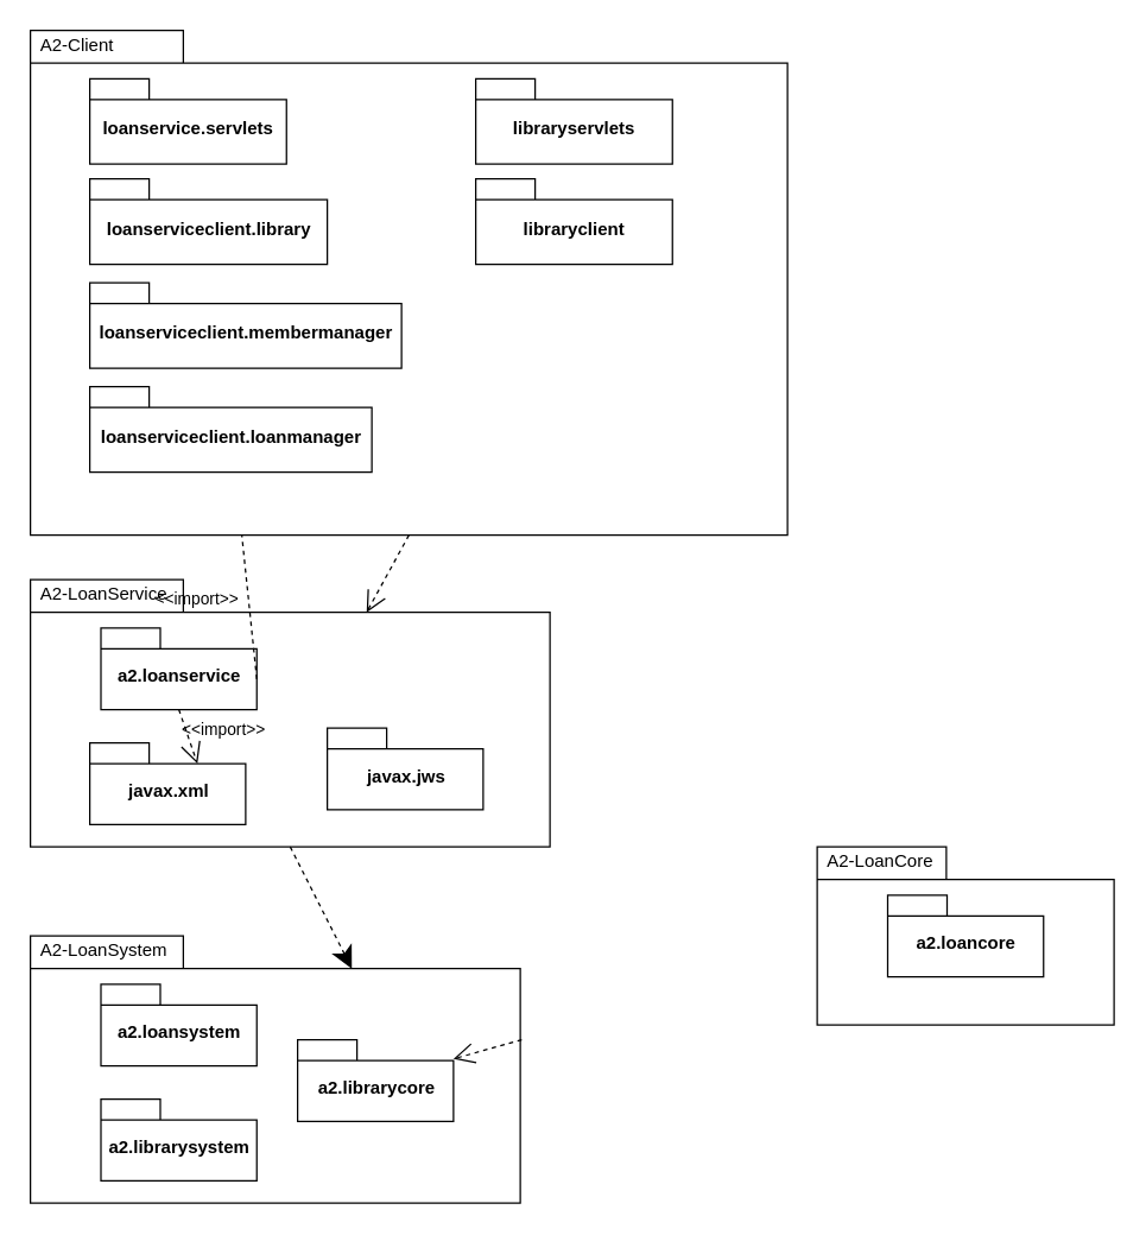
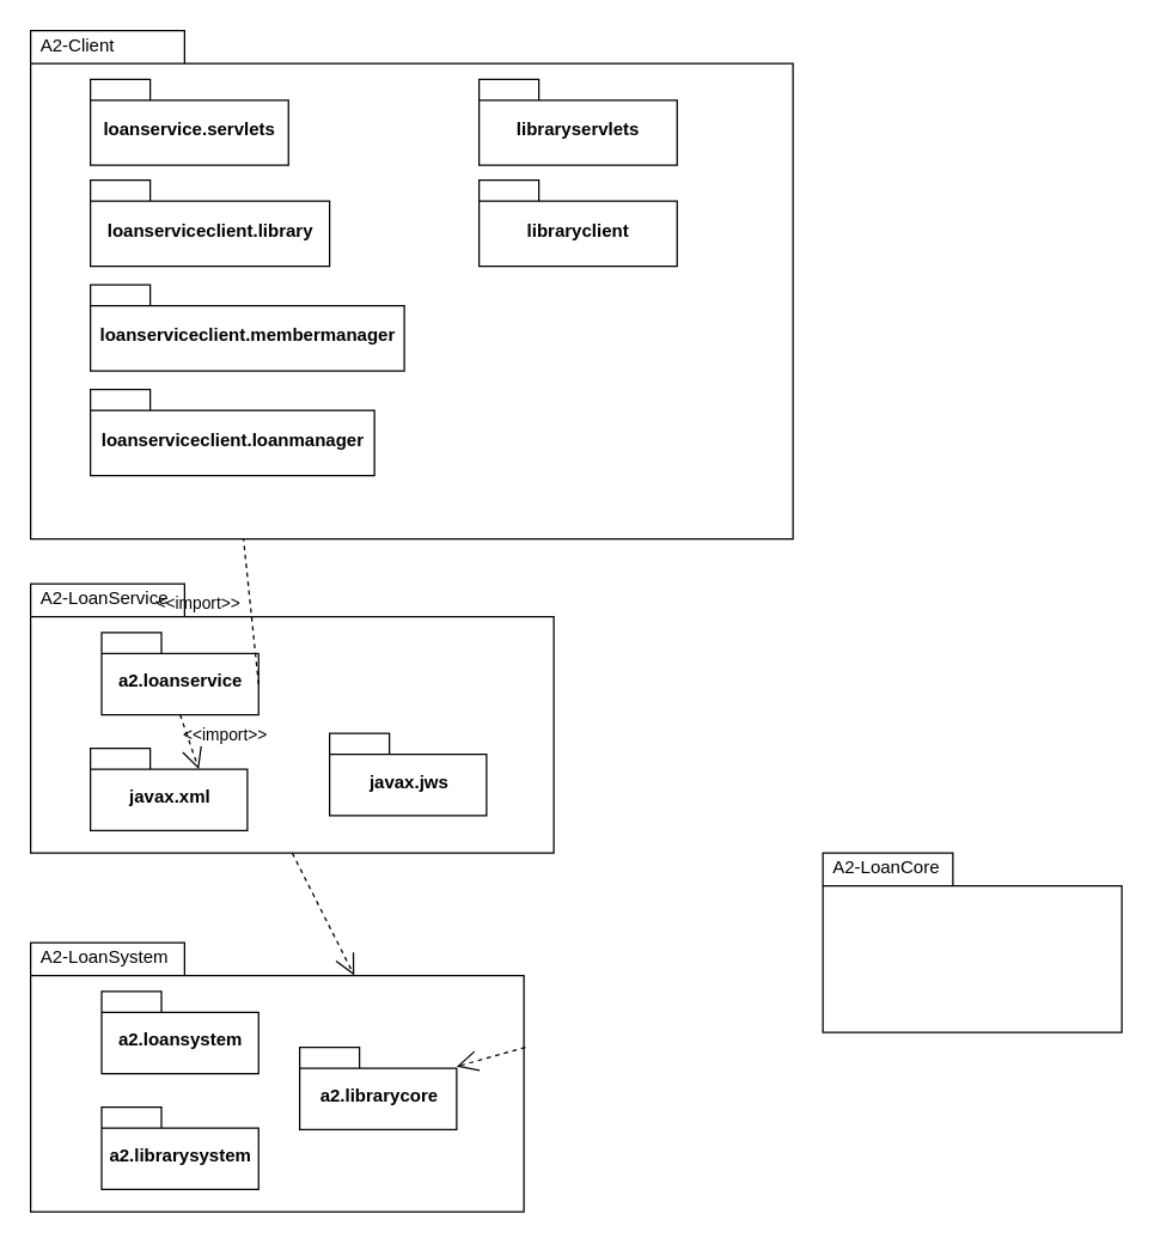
  <mxCell id="0" />
  <mxCell id="1" parent="0" />
  <mxCell id="2" value="A2-LoanCore" style="shape=folder;xSize=90;align=left;spacingLeft=10;align=left;verticalAlign=top;spacingLeft=5;spacingTop=-4;tabWidth=87;tabHeight=22;tabPosition=left;html=1;strokeWidth=1;recursiveResize=0;" vertex="1" parent="1"><mxGeometry x="550" y="570" width="200" height="120" as="geometry" /></mxCell>
- <mxCell id="3" value="a2.loancore" style="shape=folder;fontStyle=1;spacingTop=10;tabWidth=40;tabHeight=14;tabPosition=left;html=1;" vertex="1" parent="2"><mxGeometry x="47.5" y="32.5" width="105" height="55" as="geometry" /></mxCell>
  <mxCell id="4" value="A2-LoanSystem" style="shape=folder;xSize=90;align=left;spacingLeft=10;align=left;verticalAlign=top;spacingLeft=5;spacingTop=-4;tabWidth=103;tabHeight=22;tabPosition=left;html=1;strokeWidth=1;recursiveResize=0;" vertex="1" parent="1"><mxGeometry x="20" y="630" width="330" height="180" as="geometry" /></mxCell>
  <mxCell id="5" value="&amp;lt;&amp;lt;import&amp;gt;&amp;gt;" style="strokeColor=inherit;fillColor=inherit;gradientColor=inherit;edgeStyle=none;endArrow=open;dashed=1;verticalAlign=top;labelBackgroundColor=none;endSize=12;html=1;" edge="1" parent="4"><mxGeometry relative="1" as="geometry"><mxPoint x="100" y="-50" as="sourcePoint" /></mxGeometry></mxCell>
  <mxCell id="6" value="a2.loansystem" style="shape=folder;fontStyle=1;spacingTop=10;tabWidth=40;tabHeight=14;tabPosition=left;html=1;" vertex="1" parent="4"><mxGeometry x="47.5" y="32.5" width="105" height="55" as="geometry" /></mxCell>
  <mxCell id="7" value="a2.librarysystem" style="shape=folder;fontStyle=1;spacingTop=10;tabWidth=40;tabHeight=14;tabPosition=left;html=1;" vertex="1" parent="4"><mxGeometry x="47.5" y="110" width="105" height="55" as="geometry" /></mxCell>
  <mxCell id="8" value="a2.librarycore" style="shape=folder;fontStyle=1;spacingTop=10;tabWidth=40;tabHeight=14;tabPosition=left;html=1;" vertex="1" parent="4"><mxGeometry x="180" y="70" width="105" height="55" as="geometry" /></mxCell>
  <mxCell id="9" value="A2-LoanService" style="shape=folder;xSize=90;align=left;spacingLeft=10;align=left;verticalAlign=top;spacingLeft=5;spacingTop=-4;tabWidth=103;tabHeight=22;tabPosition=left;html=1;strokeWidth=1;recursiveResize=0;" vertex="1" parent="1"><mxGeometry x="20" y="390" width="350" height="180" as="geometry" /></mxCell>
  <mxCell id="10" value="&amp;lt;&amp;lt;import&amp;gt;&amp;gt;" style="strokeColor=inherit;fillColor=inherit;gradientColor=inherit;edgeStyle=none;endArrow=open;dashed=1;verticalAlign=top;labelBackgroundColor=none;endSize=12;html=1;" edge="1" parent="9"><mxGeometry relative="1" as="geometry"><mxPoint x="100" y="-50" as="sourcePoint" /></mxGeometry></mxCell>
  <mxCell id="11" value="a2.loanservice" style="shape=folder;fontStyle=1;spacingTop=10;tabWidth=40;tabHeight=14;tabPosition=left;html=1;" vertex="1" parent="9"><mxGeometry x="47.5" y="32.5" width="105" height="55" as="geometry" /></mxCell>
  <mxCell id="12" value="javax.xml" style="shape=folder;fontStyle=1;spacingTop=10;tabWidth=40;tabHeight=14;tabPosition=left;html=1;" vertex="1" parent="9"><mxGeometry x="40" y="110" width="105" height="55" as="geometry" /></mxCell>
  <mxCell id="13" value="javax.jws" style="shape=folder;fontStyle=1;spacingTop=10;tabWidth=40;tabHeight=14;tabPosition=left;html=1;" vertex="1" parent="9"><mxGeometry x="200" y="100" width="105" height="55" as="geometry" /></mxCell>
  <mxCell id="14" value="&amp;lt;&amp;lt;import&amp;gt;&amp;gt;" style="strokeColor=inherit;fillColor=inherit;gradientColor=inherit;edgeStyle=none;endArrow=open;dashed=1;verticalAlign=top;labelBackgroundColor=none;endSize=12;html=1;exitX=0;exitY=0;exitDx=105;exitDy=34.5;exitPerimeter=0;" edge="1" parent="9" source="11" target="20"><mxGeometry x="0.011" y="33" relative="1" as="geometry"><mxPoint x="250" y="87.5" as="sourcePoint" /><mxPoint x="257.826" y="-2.5" as="targetPoint" /><mxPoint as="offset" /></mxGeometry></mxCell>
  <mxCell id="15" value="&amp;lt;&amp;lt;import&amp;gt;&amp;gt;" style="strokeColor=inherit;fillColor=inherit;gradientColor=inherit;edgeStyle=none;endArrow=open;dashed=1;verticalAlign=top;labelBackgroundColor=none;endSize=12;html=1;exitX=0.5;exitY=1;exitDx=0;exitDy=0;exitPerimeter=0;entryX=0;entryY=0;entryDx=72.5;entryDy=14;entryPerimeter=0;" edge="1" parent="9" source="11" target="12"><mxGeometry x="-0.496" y="28" relative="1" as="geometry"><mxPoint x="162.5" y="77" as="sourcePoint" /><mxPoint x="210" y="124" as="targetPoint" /><mxPoint as="offset" /></mxGeometry></mxCell>
  <mxCell id="16" value="A2-Client" style="shape=folder;xSize=90;align=left;spacingLeft=10;align=left;verticalAlign=top;spacingLeft=5;spacingTop=-4;tabWidth=103;tabHeight=22;tabPosition=left;html=1;strokeWidth=1;recursiveResize=0;" vertex="1" parent="1"><mxGeometry x="20" y="20" width="510" height="340" as="geometry" /></mxCell>
  <mxCell id="17" value="&amp;lt;&amp;lt;import&amp;gt;&amp;gt;" style="strokeColor=inherit;fillColor=inherit;gradientColor=inherit;edgeStyle=none;endArrow=open;dashed=1;verticalAlign=top;labelBackgroundColor=none;endSize=12;html=1;" edge="1" parent="16"><mxGeometry relative="1" as="geometry"><mxPoint x="100" y="-50" as="sourcePoint" /></mxGeometry></mxCell>
  <mxCell id="18" value="loanservice.servlets" style="shape=folder;fontStyle=1;spacingTop=10;tabWidth=40;tabHeight=14;tabPosition=left;html=1;" vertex="1" parent="16"><mxGeometry x="40" y="32.5" width="132.5" height="57.5" as="geometry" /></mxCell>
  <mxCell id="19" value="loanserviceclient.library" style="shape=folder;fontStyle=1;spacingTop=10;tabWidth=40;tabHeight=14;tabPosition=left;html=1;" vertex="1" parent="16"><mxGeometry x="40" y="100" width="160" height="57.5" as="geometry" /></mxCell>
  <mxCell id="20" value="loanserviceclient.loanmanager" style="shape=folder;fontStyle=1;spacingTop=10;tabWidth=40;tabHeight=14;tabPosition=left;html=1;" vertex="1" parent="16"><mxGeometry x="40" y="240" width="190" height="57.5" as="geometry" /></mxCell>
  <mxCell id="21" value="loanserviceclient.membermanager" style="shape=folder;fontStyle=1;spacingTop=10;tabWidth=40;tabHeight=14;tabPosition=left;html=1;" vertex="1" parent="16"><mxGeometry x="40" y="170" width="210" height="57.5" as="geometry" /></mxCell>
  <mxCell id="22" value="libraryclient" style="shape=folder;fontStyle=1;spacingTop=10;tabWidth=40;tabHeight=14;tabPosition=left;html=1;" vertex="1" parent="16"><mxGeometry x="300" y="100" width="132.5" height="57.5" as="geometry" /></mxCell>
  <mxCell id="23" value="libraryservlets" style="shape=folder;fontStyle=1;spacingTop=10;tabWidth=40;tabHeight=14;tabPosition=left;html=1;" vertex="1" parent="16"><mxGeometry x="300" y="32.5" width="132.5" height="57.5" as="geometry" /></mxCell>
  <mxCell id="24" value="" style="strokeColor=inherit;fillColor=inherit;gradientColor=inherit;edgeStyle=none;endArrow=open;dashed=1;verticalAlign=top;labelBackgroundColor=none;endSize=12;html=1;exitX=1.003;exitY=0.389;exitDx=0;exitDy=0;exitPerimeter=0;" edge="1" parent="1" source="4" target="8"><mxGeometry relative="1" as="geometry"><mxPoint x="360" y="701.5" as="sourcePoint" /><mxPoint x="560" y="675.5" as="targetPoint" /></mxGeometry></mxCell>
- <mxCell id="25" value="" style="strokeColor=inherit;fillColor=inherit;gradientColor=inherit;edgeStyle=none;endArrow=classic;dashed=1;verticalAlign=top;labelBackgroundColor=none;endSize=12;html=1;exitX=0.5;exitY=1;exitDx=0;exitDy=0;exitPerimeter=0;entryX=0;entryY=0;entryDx=216.5;entryDy=22;entryPerimeter=0;" edge="1" parent="1" source="9" target="4"><mxGeometry relative="1" as="geometry"><mxPoint x="360.99" y="710.02" as="sourcePoint" /><mxPoint x="560" y="651" as="targetPoint" /></mxGeometry></mxCell>
- <mxCell id="26" value="" style="strokeColor=inherit;fillColor=inherit;gradientColor=inherit;edgeStyle=none;endArrow=open;dashed=1;verticalAlign=top;labelBackgroundColor=none;endSize=12;html=1;exitX=0.5;exitY=1;exitDx=0;exitDy=0;exitPerimeter=0;entryX=0;entryY=0;entryDx=226.5;entryDy=22;entryPerimeter=0;" edge="1" parent="1" source="16" target="9"><mxGeometry relative="1" as="geometry"><mxPoint x="205" y="580" as="sourcePoint" /><mxPoint x="246.5" y="662" as="targetPoint" /></mxGeometry></mxCell>
+ <mxCell id="25" value="" style="strokeColor=inherit;fillColor=inherit;gradientColor=inherit;edgeStyle=none;endArrow=open;dashed=1;verticalAlign=top;labelBackgroundColor=none;endSize=12;html=1;exitX=0.5;exitY=1;exitDx=0;exitDy=0;exitPerimeter=0;entryX=0;entryY=0;entryDx=216.5;entryDy=22;entryPerimeter=0;" edge="1" parent="1" source="9" target="4"><mxGeometry relative="1" as="geometry"><mxPoint x="360.99" y="710.02" as="sourcePoint" /><mxPoint x="560" y="651" as="targetPoint" /></mxGeometry></mxCell>
